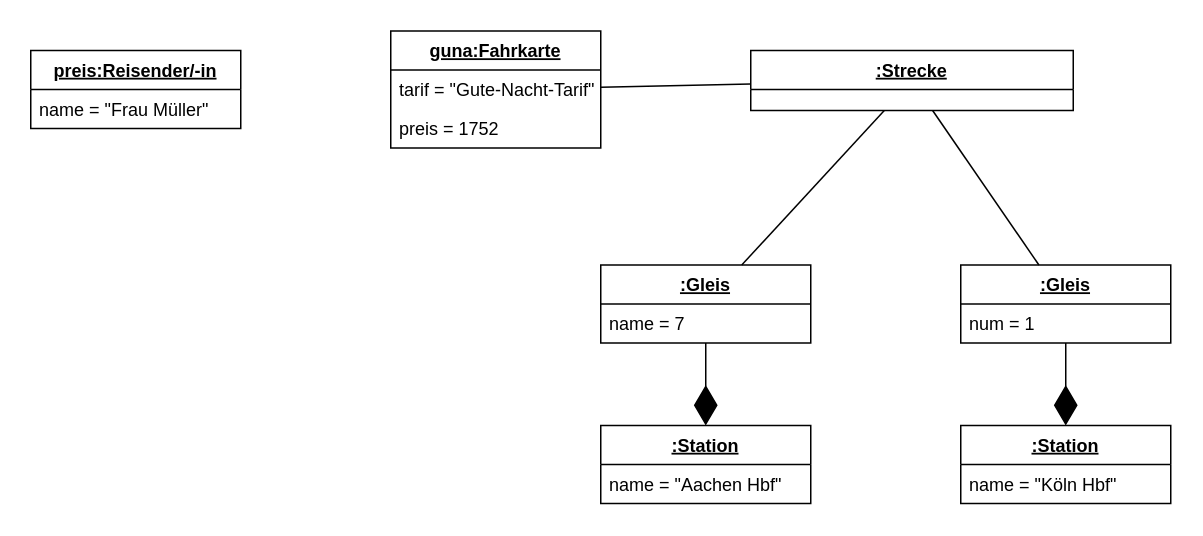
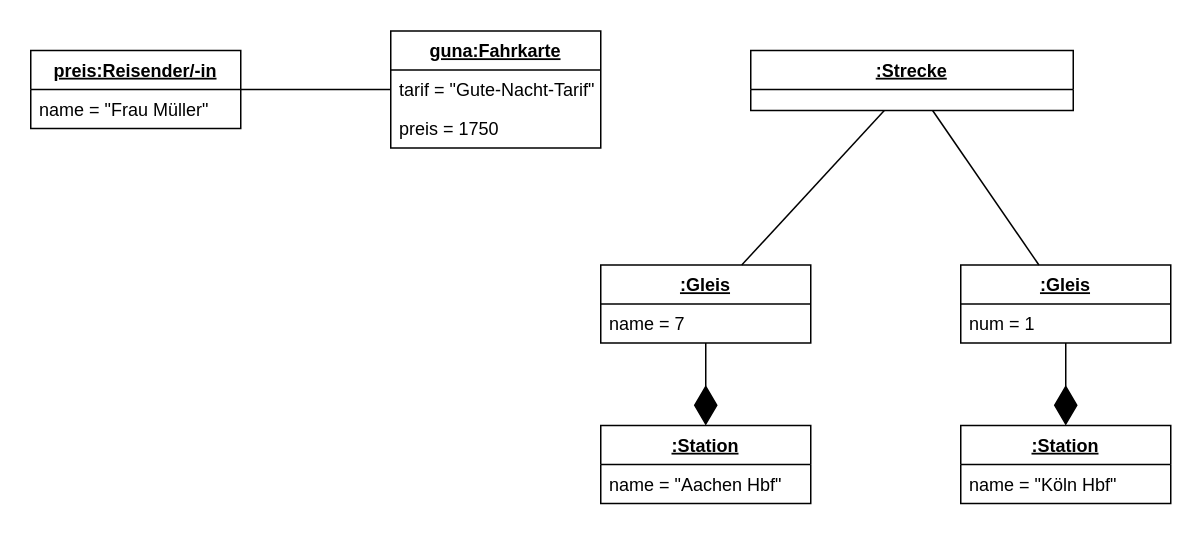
  <mxCell id="0" />
  <mxCell id="1" parent="0" />
  <mxCell id="2" value="guna:Fahrkarte" style="swimlane;fontStyle=5;childLayout=stackLayout;horizontal=1;startSize=26;fillColor=none;horizontalStack=0;resizeParent=1;resizeParentMax=0;resizeLast=0;collapsible=1;marginBottom=0;" vertex="1" parent="1"><mxGeometry x="260" y="20" width="140" height="78" as="geometry" /></mxCell>
  <mxCell id="3" value="tarif = &quot;Gute-Nacht-Tarif&quot;" style="text;strokeColor=none;fillColor=none;align=left;verticalAlign=top;spacingLeft=4;spacingRight=4;overflow=hidden;rotatable=0;points=[[0,0.5],[1,0.5]];portConstraint=eastwest;" vertex="1" parent="2"><mxGeometry y="26" width="140" height="26" as="geometry" /></mxCell>
- <mxCell id="4" value="preis = 1752" style="text;strokeColor=none;fillColor=none;align=left;verticalAlign=top;spacingLeft=4;spacingRight=4;overflow=hidden;rotatable=0;points=[[0,0.5],[1,0.5]];portConstraint=eastwest;" vertex="1" parent="2"><mxGeometry y="52" width="140" height="26" as="geometry" /></mxCell>
+ <mxCell id="4" value="preis = 1750" style="text;strokeColor=none;fillColor=none;align=left;verticalAlign=top;spacingLeft=4;spacingRight=4;overflow=hidden;rotatable=0;points=[[0,0.5],[1,0.5]];portConstraint=eastwest;" vertex="1" parent="2"><mxGeometry y="52" width="140" height="26" as="geometry" /></mxCell>
  <mxCell id="5" value="preis:Reisender/-in" style="swimlane;fontStyle=5;childLayout=stackLayout;horizontal=1;startSize=26;fillColor=none;horizontalStack=0;resizeParent=1;resizeParentMax=0;resizeLast=0;collapsible=1;marginBottom=0;" vertex="1" parent="1"><mxGeometry x="20" y="33" width="140" height="52" as="geometry" /></mxCell>
  <mxCell id="6" value="name = &quot;Frau Müller&quot;" style="text;strokeColor=none;fillColor=none;align=left;verticalAlign=top;spacingLeft=4;spacingRight=4;overflow=hidden;rotatable=0;points=[[0,0.5],[1,0.5]];portConstraint=eastwest;" vertex="1" parent="5"><mxGeometry y="26" width="140" height="26" as="geometry" /></mxCell>
  <mxCell id="7" value=":Strecke" style="swimlane;fontStyle=5;childLayout=stackLayout;horizontal=1;startSize=26;fillColor=none;horizontalStack=0;resizeParent=1;resizeParentMax=0;resizeLast=0;collapsible=1;marginBottom=0;" vertex="1" parent="1"><mxGeometry x="500" y="33" width="215" height="40" as="geometry" /></mxCell>
  <mxCell id="8" value=":Gleis" style="swimlane;fontStyle=5;childLayout=stackLayout;horizontal=1;startSize=26;fillColor=none;horizontalStack=0;resizeParent=1;resizeParentMax=0;resizeLast=0;collapsible=1;marginBottom=0;" vertex="1" parent="1"><mxGeometry x="400" y="176" width="140" height="52" as="geometry" /></mxCell>
  <mxCell id="9" value="name = 7" style="text;strokeColor=none;fillColor=none;align=left;verticalAlign=top;spacingLeft=4;spacingRight=4;overflow=hidden;rotatable=0;points=[[0,0.5],[1,0.5]];portConstraint=eastwest;" vertex="1" parent="8"><mxGeometry y="26" width="140" height="26" as="geometry" /></mxCell>
  <mxCell id="10" value=":Station" style="swimlane;fontStyle=5;childLayout=stackLayout;horizontal=1;startSize=26;fillColor=none;horizontalStack=0;resizeParent=1;resizeParentMax=0;resizeLast=0;collapsible=1;marginBottom=0;" vertex="1" parent="1"><mxGeometry x="400" y="283" width="140" height="52" as="geometry" /></mxCell>
  <mxCell id="11" value="name = &quot;Aachen Hbf&quot;" style="text;strokeColor=none;fillColor=none;align=left;verticalAlign=top;spacingLeft=4;spacingRight=4;overflow=hidden;rotatable=0;points=[[0,0.5],[1,0.5]];portConstraint=eastwest;" vertex="1" parent="10"><mxGeometry y="26" width="140" height="26" as="geometry" /></mxCell>
- <mxCell id="13" value="" style="endArrow=none;html=1;rounded=0;" edge="1" parent="1" source="7" target="2"><mxGeometry width="50" height="50" relative="1" as="geometry"><mxPoint x="410" y="280" as="sourcePoint" /><mxPoint x="460" y="230" as="targetPoint" /></mxGeometry></mxCell>
+ <mxCell id="12" value="" style="endArrow=none;html=1;rounded=0;" edge="1" parent="1" source="2" target="5"><mxGeometry y="-9" width="50" height="50" relative="1" as="geometry"><mxPoint x="530" y="270" as="sourcePoint" /><mxPoint x="580" y="220" as="targetPoint" /><mxPoint as="offset" /></mxGeometry></mxCell>
  <mxCell id="14" value=":Gleis" style="swimlane;fontStyle=5;childLayout=stackLayout;horizontal=1;startSize=26;fillColor=none;horizontalStack=0;resizeParent=1;resizeParentMax=0;resizeLast=0;collapsible=1;marginBottom=0;" vertex="1" parent="1"><mxGeometry x="640" y="176" width="140" height="52" as="geometry" /></mxCell>
  <mxCell id="15" value="num = 1" style="text;strokeColor=none;fillColor=none;align=left;verticalAlign=top;spacingLeft=4;spacingRight=4;overflow=hidden;rotatable=0;points=[[0,0.5],[1,0.5]];portConstraint=eastwest;" vertex="1" parent="14"><mxGeometry y="26" width="140" height="26" as="geometry" /></mxCell>
  <mxCell id="16" value=":Station" style="swimlane;fontStyle=5;childLayout=stackLayout;horizontal=1;startSize=26;fillColor=none;horizontalStack=0;resizeParent=1;resizeParentMax=0;resizeLast=0;collapsible=1;marginBottom=0;" vertex="1" parent="1"><mxGeometry x="640" y="283" width="140" height="52" as="geometry" /></mxCell>
  <mxCell id="17" value="name = &quot;Köln Hbf&quot;" style="text;strokeColor=none;fillColor=none;align=left;verticalAlign=top;spacingLeft=4;spacingRight=4;overflow=hidden;rotatable=0;points=[[0,0.5],[1,0.5]];portConstraint=eastwest;" vertex="1" parent="16"><mxGeometry y="26" width="140" height="26" as="geometry" /></mxCell>
  <mxCell id="18" value="" style="endArrow=diamondThin;endFill=1;endSize=24;html=1;rounded=0;" edge="1" parent="1" source="8" target="10"><mxGeometry width="160" relative="1" as="geometry"><mxPoint x="360" y="260" as="sourcePoint" /><mxPoint x="520" y="260" as="targetPoint" /></mxGeometry></mxCell>
  <mxCell id="19" value="" style="endArrow=diamondThin;endFill=1;endSize=24;html=1;rounded=0;" edge="1" parent="1" source="14" target="16"><mxGeometry width="160" relative="1" as="geometry"><mxPoint x="480" y="238" as="sourcePoint" /><mxPoint x="480" y="293" as="targetPoint" /></mxGeometry></mxCell>
  <mxCell id="20" value="" style="endArrow=none;html=1;rounded=0;" edge="1" parent="1" source="8" target="7"><mxGeometry width="50" height="50" relative="1" as="geometry"><mxPoint x="410" y="280" as="sourcePoint" /><mxPoint x="460" y="230" as="targetPoint" /></mxGeometry></mxCell>
  <mxCell id="21" value="" style="endArrow=none;html=1;rounded=0;" edge="1" parent="1" source="14" target="7"><mxGeometry width="50" height="50" relative="1" as="geometry"><mxPoint x="498.182" y="186" as="sourcePoint" /><mxPoint x="561.818" y="95" as="targetPoint" /></mxGeometry></mxCell>
